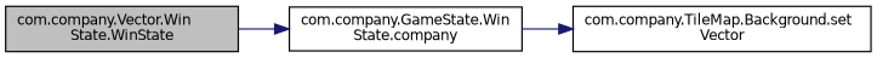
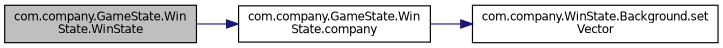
  digraph {
    rankdir=LR
    node [color=black fillcolor=white fontname=Helvetica fontsize=10 shape=record style=filled]
    edge [color=midnightblue fontname=Helvetica fontsize=10 labelfontname=Helvetica labelfontsize=10 style=solid]
-   n1 [fillcolor=grey75 fontcolor=black height=0.2 label="com.company.Vector.Win\lState.WinState" width=0.4]
+   n1 [fillcolor=grey75 fontcolor=black height=0.2 label="com.company.GameState.Win\lState.WinState" width=0.4]
    n2 [height=0.2 label="com.company.GameState.Win\lState.company" width=0.4]
-   n3 [height=0.2 label="com.company.TileMap.Background.set\lVector" width=0.4]
+   n3 [height=0.2 label="com.company.WinState.Background.set\lVector" width=0.4]
    n1 -> n2
    n2 -> n3
  }
